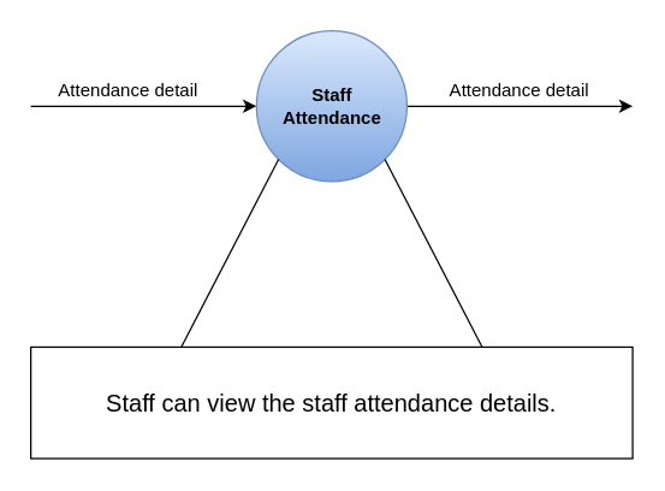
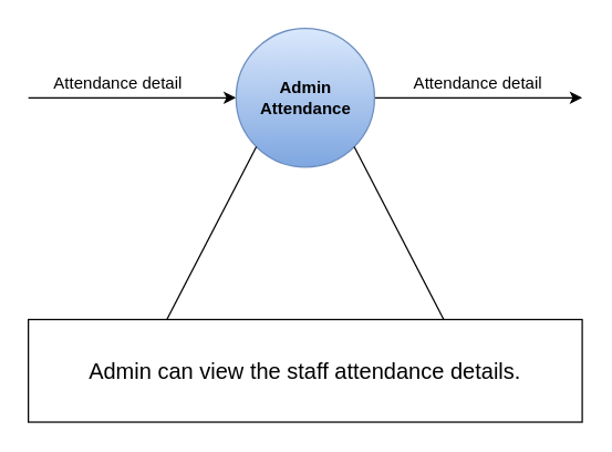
  <mxCell id="0" />
  <mxCell id="1" parent="0" />
  <mxCell id="2" value="" style="endArrow=classic;html=1;strokeColor=#000000;entryX=0;entryY=0.5;entryDx=0;entryDy=0;" parent="1" target="4" edge="1"><mxGeometry width="50" height="50" relative="1" as="geometry"><mxPoint x="20" y="70" as="sourcePoint" /><mxPoint x="160" y="70" as="targetPoint" /></mxGeometry></mxCell>
  <mxCell id="3" value="" style="edgeStyle=none;html=1;strokeColor=#000000;" parent="1" source="4" edge="1"><mxGeometry relative="1" as="geometry"><mxPoint x="420" y="70" as="targetPoint" /></mxGeometry></mxCell>
- <mxCell id="4" value="&lt;font color=&quot;#000000&quot;&gt;&lt;b&gt;Staff&lt;br&gt;Attendance&lt;br&gt;&lt;/b&gt;&lt;/font&gt;" style="shape=ellipse;html=1;dashed=0;whitespace=wrap;aspect=fixed;perimeter=ellipsePerimeter;fillColor=#dae8fc;gradientColor=#7ea6e0;strokeColor=#6c8ebf;" parent="1" vertex="1"><mxGeometry x="170" y="20" width="100" height="100" as="geometry" /></mxCell>
- <mxCell id="5" value="&lt;div&gt;&lt;font style=&quot;font-size: 16px;&quot; color=&quot;#000000&quot;&gt;Staff can view the staff attendance details.&lt;/font&gt;&lt;/div&gt;" style="rounded=0;whiteSpace=wrap;html=1;fillColor=none;strokeColor=#000000;" parent="1" vertex="1"><mxGeometry x="20" y="230" width="400" height="74" as="geometry" /></mxCell>
+ <mxCell id="4" value="&lt;font color=&quot;#000000&quot;&gt;&lt;b&gt;Admin&lt;br&gt;Attendance&lt;br&gt;&lt;/b&gt;&lt;/font&gt;" style="shape=ellipse;html=1;dashed=0;whitespace=wrap;aspect=fixed;perimeter=ellipsePerimeter;fillColor=#dae8fc;gradientColor=#7ea6e0;strokeColor=#6c8ebf;" parent="1" vertex="1"><mxGeometry x="170" y="20" width="100" height="100" as="geometry" /></mxCell>
+ <mxCell id="5" value="&lt;div&gt;&lt;font style=&quot;font-size: 16px;&quot; color=&quot;#000000&quot;&gt;Admin can view the staff attendance details.&lt;/font&gt;&lt;/div&gt;" style="rounded=0;whiteSpace=wrap;html=1;fillColor=none;strokeColor=#000000;" parent="1" vertex="1"><mxGeometry x="20" y="230" width="400" height="74" as="geometry" /></mxCell>
  <mxCell id="6" value="" style="endArrow=none;html=1;strokeColor=#000000;fontColor=#000000;exitX=1;exitY=1;exitDx=0;exitDy=0;entryX=0.75;entryY=0;entryDx=0;entryDy=0;" parent="1" source="4" target="5" edge="1"><mxGeometry width="50" height="50" relative="1" as="geometry"><mxPoint x="260" y="300" as="sourcePoint" /><mxPoint x="310" y="250" as="targetPoint" /></mxGeometry></mxCell>
  <mxCell id="7" value="" style="endArrow=none;html=1;strokeColor=#000000;fontColor=#000000;exitX=0;exitY=1;exitDx=0;exitDy=0;entryX=0.25;entryY=0;entryDx=0;entryDy=0;" parent="1" source="4" target="5" edge="1"><mxGeometry width="50" height="50" relative="1" as="geometry"><mxPoint x="275.355" y="115.355" as="sourcePoint" /><mxPoint x="337.5" y="240" as="targetPoint" /></mxGeometry></mxCell>
  <mxCell id="8" value="Attendance detail" style="text;html=1;strokeColor=none;fillColor=none;align=center;verticalAlign=middle;whiteSpace=wrap;rounded=0;labelBackgroundColor=none;fontColor=#000000;" parent="1" vertex="1"><mxGeometry x="20" y="50" width="130" height="20" as="geometry" /></mxCell>
  <mxCell id="9" value="Attendance detail" style="text;html=1;strokeColor=none;fillColor=none;align=center;verticalAlign=middle;whiteSpace=wrap;rounded=0;labelBackgroundColor=none;fontColor=#000000;" parent="1" vertex="1"><mxGeometry x="280" y="50" width="130" height="20" as="geometry" /></mxCell>
